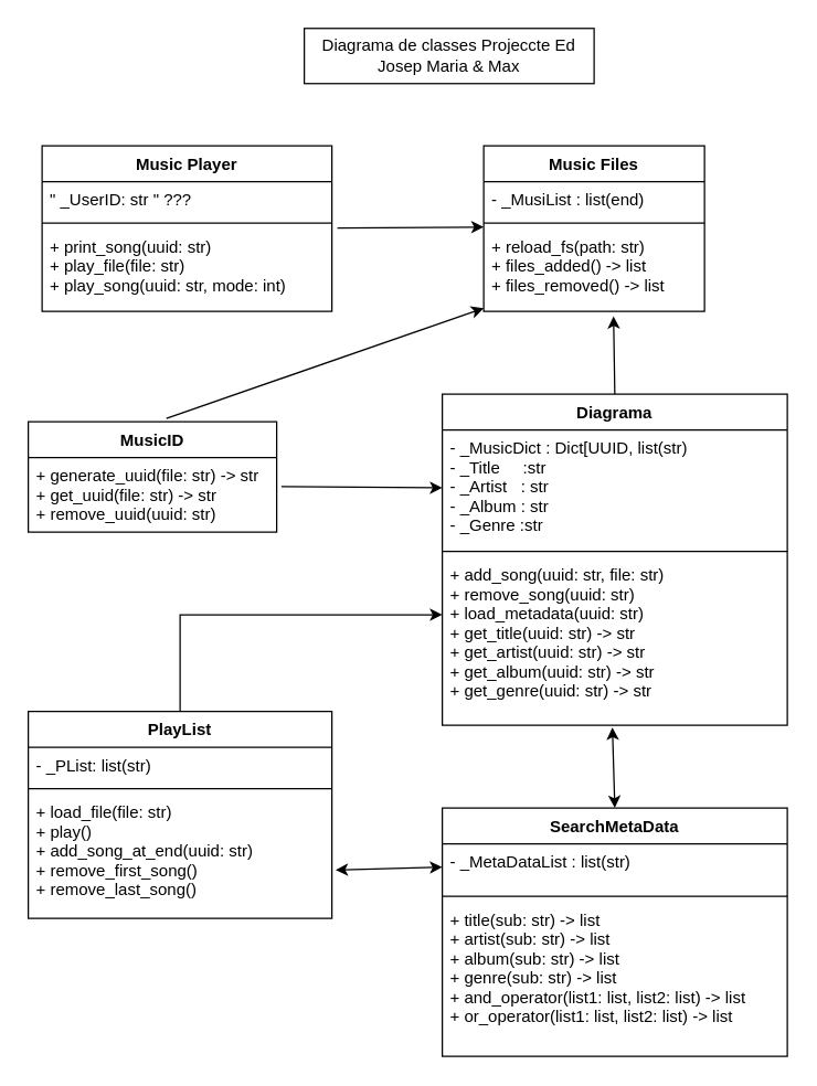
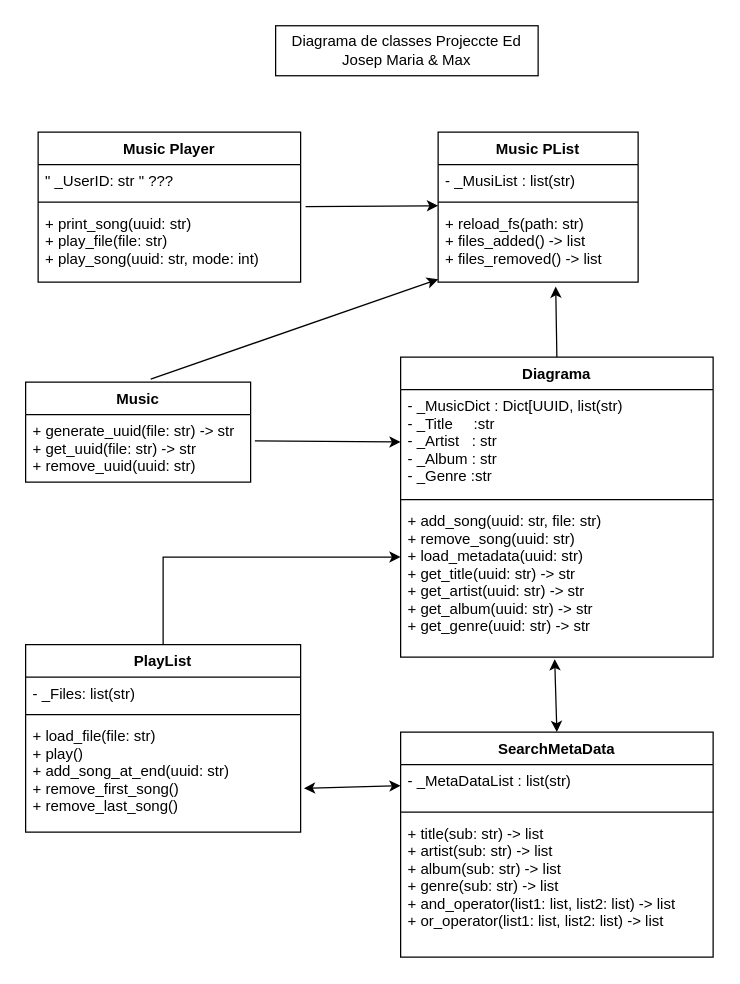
  <mxCell id="0" />
  <mxCell id="1" parent="0" />
  <mxCell id="2" value="Music Player" style="swimlane;fontStyle=1;align=center;verticalAlign=top;childLayout=stackLayout;horizontal=1;startSize=26;horizontalStack=0;resizeParent=1;resizeParentMax=0;resizeLast=0;collapsible=1;marginBottom=0;" vertex="1" parent="1"><mxGeometry x="30" y="105" width="210" height="120" as="geometry" /></mxCell>
  <mxCell id="3" value="&quot; _UserID: str &quot; ???" style="text;strokeColor=none;fillColor=none;align=left;verticalAlign=top;spacingLeft=4;spacingRight=4;overflow=hidden;rotatable=0;points=[[0,0.5],[1,0.5]];portConstraint=eastwest;" vertex="1" parent="2"><mxGeometry y="26" width="210" height="26" as="geometry" /></mxCell>
  <mxCell id="4" value="" style="line;strokeWidth=1;fillColor=none;align=left;verticalAlign=middle;spacingTop=-1;spacingLeft=3;spacingRight=3;rotatable=0;labelPosition=right;points=[];portConstraint=eastwest;" vertex="1" parent="2"><mxGeometry y="52" width="210" height="8" as="geometry" /></mxCell>
  <mxCell id="5" value="+ print_song(uuid: str) &#10;+ play_file(file: str)&#10;+ play_song(uuid: str, mode: int) " style="text;strokeColor=none;fillColor=none;align=left;verticalAlign=top;spacingLeft=4;spacingRight=4;overflow=hidden;rotatable=0;points=[[0,0.5],[1,0.5]];portConstraint=eastwest;" vertex="1" parent="2"><mxGeometry y="60" width="210" height="60" as="geometry" /></mxCell>
- <mxCell id="6" value="Music Files" style="swimlane;fontStyle=1;align=center;verticalAlign=top;childLayout=stackLayout;horizontal=1;startSize=26;horizontalStack=0;resizeParent=1;resizeParentMax=0;resizeLast=0;collapsible=1;marginBottom=0;" vertex="1" parent="1"><mxGeometry x="350" y="105" width="160" height="120" as="geometry" /></mxCell>
- <mxCell id="7" value="- _MusiList : list(end)" style="text;strokeColor=none;fillColor=none;align=left;verticalAlign=top;spacingLeft=4;spacingRight=4;overflow=hidden;rotatable=0;points=[[0,0.5],[1,0.5]];portConstraint=eastwest;" vertex="1" parent="6"><mxGeometry y="26" width="160" height="26" as="geometry" /></mxCell>
+ <mxCell id="6" value="Music PList" style="swimlane;fontStyle=1;align=center;verticalAlign=top;childLayout=stackLayout;horizontal=1;startSize=26;horizontalStack=0;resizeParent=1;resizeParentMax=0;resizeLast=0;collapsible=1;marginBottom=0;" vertex="1" parent="1"><mxGeometry x="350" y="105" width="160" height="120" as="geometry" /></mxCell>
+ <mxCell id="7" value="- _MusiList : list(str)" style="text;strokeColor=none;fillColor=none;align=left;verticalAlign=top;spacingLeft=4;spacingRight=4;overflow=hidden;rotatable=0;points=[[0,0.5],[1,0.5]];portConstraint=eastwest;" vertex="1" parent="6"><mxGeometry y="26" width="160" height="26" as="geometry" /></mxCell>
  <mxCell id="8" value="" style="line;strokeWidth=1;fillColor=none;align=left;verticalAlign=middle;spacingTop=-1;spacingLeft=3;spacingRight=3;rotatable=0;labelPosition=right;points=[];portConstraint=eastwest;" vertex="1" parent="6"><mxGeometry y="52" width="160" height="8" as="geometry" /></mxCell>
  <mxCell id="9" value="+ reload_fs(path: str) &#10;+ files_added() -&gt; list &#10;+ files_removed() -&gt; list" style="text;strokeColor=none;fillColor=none;align=left;verticalAlign=top;spacingLeft=4;spacingRight=4;overflow=hidden;rotatable=0;points=[[0,0.5],[1,0.5]];portConstraint=eastwest;" vertex="1" parent="6"><mxGeometry y="60" width="160" height="60" as="geometry" /></mxCell>
  <mxCell id="10" value="" style="endArrow=classic;html=1;rounded=0;entryX=0;entryY=-0.017;entryDx=0;entryDy=0;entryPerimeter=0;exitX=1.019;exitY=-0.006;exitDx=0;exitDy=0;exitPerimeter=0;" edge="1" parent="1" source="5" target="9"><mxGeometry width="50" height="50" relative="1" as="geometry"><mxPoint x="320" y="195" as="sourcePoint" /><mxPoint x="370" y="145" as="targetPoint" /></mxGeometry></mxCell>
  <mxCell id="11" value="Diagrama" style="swimlane;fontStyle=1;align=center;verticalAlign=top;childLayout=stackLayout;horizontal=1;startSize=26;horizontalStack=0;resizeParent=1;resizeParentMax=0;resizeLast=0;collapsible=1;marginBottom=0;" vertex="1" parent="1"><mxGeometry x="320" y="285" width="250" height="240" as="geometry" /></mxCell>
  <mxCell id="12" value="- _MusicDict : Dict[UUID, list(str)&#10;- _Title     :str&#10;- _Artist   : str&#10;- _Album : str&#10;- _Genre :str" style="text;strokeColor=none;fillColor=none;align=left;verticalAlign=top;spacingLeft=4;spacingRight=4;overflow=hidden;rotatable=0;points=[[0,0.5],[1,0.5]];portConstraint=eastwest;" vertex="1" parent="11"><mxGeometry y="26" width="250" height="84" as="geometry" /></mxCell>
  <mxCell id="13" value="" style="line;strokeWidth=1;fillColor=none;align=left;verticalAlign=middle;spacingTop=-1;spacingLeft=3;spacingRight=3;rotatable=0;labelPosition=right;points=[];portConstraint=eastwest;" vertex="1" parent="11"><mxGeometry y="110" width="250" height="8" as="geometry" /></mxCell>
  <mxCell id="14" value="+ add_song(uuid: str, file: str)&#10;+ remove_song(uuid: str)&#10;+ load_metadata(uuid: str)&#10;+ get_title(uuid: str) -&gt; str&#10;+ get_artist(uuid: str) -&gt; str&#10;+ get_album(uuid: str) -&gt; str&#10;+ get_genre(uuid: str) -&gt; str &#10;" style="text;strokeColor=none;fillColor=none;align=left;verticalAlign=top;spacingLeft=4;spacingRight=4;overflow=hidden;rotatable=0;points=[[0,0.5],[1,0.5]];portConstraint=eastwest;" vertex="1" parent="11"><mxGeometry y="118" width="250" height="122" as="geometry" /></mxCell>
- <mxCell id="15" value="MusicID" style="swimlane;fontStyle=1;align=center;verticalAlign=top;childLayout=stackLayout;horizontal=1;startSize=26;horizontalStack=0;resizeParent=1;resizeParentMax=0;resizeLast=0;collapsible=1;marginBottom=0;" vertex="1" parent="1"><mxGeometry x="20" y="305" width="180" height="80" as="geometry" /></mxCell>
+ <mxCell id="15" value="Music" style="swimlane;fontStyle=1;align=center;verticalAlign=top;childLayout=stackLayout;horizontal=1;startSize=26;horizontalStack=0;resizeParent=1;resizeParentMax=0;resizeLast=0;collapsible=1;marginBottom=0;" vertex="1" parent="1"><mxGeometry x="20" y="305" width="180" height="80" as="geometry" /></mxCell>
  <mxCell id="16" value="+ generate_uuid(file: str) -&gt; str&#10;+ get_uuid(file: str) -&gt; str&#10;+ remove_uuid(uuid: str)  " style="text;strokeColor=none;fillColor=none;align=left;verticalAlign=top;spacingLeft=4;spacingRight=4;overflow=hidden;rotatable=0;points=[[0,0.5],[1,0.5]];portConstraint=eastwest;" vertex="1" parent="15"><mxGeometry y="26" width="180" height="54" as="geometry" /></mxCell>
  <mxCell id="17" value="PlayList" style="swimlane;fontStyle=1;align=center;verticalAlign=top;childLayout=stackLayout;horizontal=1;startSize=26;horizontalStack=0;resizeParent=1;resizeParentMax=0;resizeLast=0;collapsible=1;marginBottom=0;" vertex="1" parent="1"><mxGeometry x="20" y="515" width="220" height="150" as="geometry" /></mxCell>
- <mxCell id="18" value="- _PList: list(str)" style="text;strokeColor=none;fillColor=none;align=left;verticalAlign=top;spacingLeft=4;spacingRight=4;overflow=hidden;rotatable=0;points=[[0,0.5],[1,0.5]];portConstraint=eastwest;" vertex="1" parent="17"><mxGeometry y="26" width="220" height="26" as="geometry" /></mxCell>
+ <mxCell id="18" value="- _Files: list(str)" style="text;strokeColor=none;fillColor=none;align=left;verticalAlign=top;spacingLeft=4;spacingRight=4;overflow=hidden;rotatable=0;points=[[0,0.5],[1,0.5]];portConstraint=eastwest;" vertex="1" parent="17"><mxGeometry y="26" width="220" height="26" as="geometry" /></mxCell>
  <mxCell id="19" value="" style="line;strokeWidth=1;fillColor=none;align=left;verticalAlign=middle;spacingTop=-1;spacingLeft=3;spacingRight=3;rotatable=0;labelPosition=right;points=[];portConstraint=eastwest;" vertex="1" parent="17"><mxGeometry y="52" width="220" height="8" as="geometry" /></mxCell>
  <mxCell id="20" value="+ load_file(file: str)&#10;+ play() &#10;+ add_song_at_end(uuid: str)&#10;+ remove_first_song()&#10;+ remove_last_song() &#10;" style="text;strokeColor=none;fillColor=none;align=left;verticalAlign=top;spacingLeft=4;spacingRight=4;overflow=hidden;rotatable=0;points=[[0,0.5],[1,0.5]];portConstraint=eastwest;" vertex="1" parent="17"><mxGeometry y="60" width="220" height="90" as="geometry" /></mxCell>
  <mxCell id="21" value="SearchMetaData" style="swimlane;fontStyle=1;align=center;verticalAlign=top;childLayout=stackLayout;horizontal=1;startSize=26;horizontalStack=0;resizeParent=1;resizeParentMax=0;resizeLast=0;collapsible=1;marginBottom=0;" vertex="1" parent="1"><mxGeometry x="320" y="585" width="250" height="180" as="geometry" /></mxCell>
  <mxCell id="22" value="- _MetaDataList : list(str)" style="text;strokeColor=none;fillColor=none;align=left;verticalAlign=top;spacingLeft=4;spacingRight=4;overflow=hidden;rotatable=0;points=[[0,0.5],[1,0.5]];portConstraint=eastwest;" vertex="1" parent="21"><mxGeometry y="26" width="250" height="34" as="geometry" /></mxCell>
  <mxCell id="23" value="" style="line;strokeWidth=1;fillColor=none;align=left;verticalAlign=middle;spacingTop=-1;spacingLeft=3;spacingRight=3;rotatable=0;labelPosition=right;points=[];portConstraint=eastwest;" vertex="1" parent="21"><mxGeometry y="60" width="250" height="8" as="geometry" /></mxCell>
  <mxCell id="24" value="+ title(sub: str) -&gt; list&#10;+ artist(sub: str) -&gt; list&#10;+ album(sub: str) -&gt; list&#10;+ genre(sub: str) -&gt; list&#10;+ and_operator(list1: list, list2: list) -&gt; list&#10;+ or_operator(list1: list, list2: list) -&gt; list &#10;" style="text;strokeColor=none;fillColor=none;align=left;verticalAlign=top;spacingLeft=4;spacingRight=4;overflow=hidden;rotatable=0;points=[[0,0.5],[1,0.5]];portConstraint=eastwest;" vertex="1" parent="21"><mxGeometry y="68" width="250" height="112" as="geometry" /></mxCell>
  <mxCell id="25" value="" style="endArrow=classic;html=1;rounded=0;exitX=0.556;exitY=-0.029;exitDx=0;exitDy=0;exitPerimeter=0;" edge="1" parent="1" source="15" target="9"><mxGeometry width="50" height="50" relative="1" as="geometry"><mxPoint x="270" y="195" as="sourcePoint" /><mxPoint x="320" y="145" as="targetPoint" /></mxGeometry></mxCell>
  <mxCell id="26" value="" style="endArrow=classic;html=1;rounded=0;exitX=1.019;exitY=0.389;exitDx=0;exitDy=0;exitPerimeter=0;entryX=0;entryY=0.5;entryDx=0;entryDy=0;" edge="1" parent="1" source="16" target="12"><mxGeometry width="50" height="50" relative="1" as="geometry"><mxPoint x="270" y="295" as="sourcePoint" /><mxPoint x="320" y="245" as="targetPoint" /></mxGeometry></mxCell>
  <mxCell id="27" value="" style="endArrow=classic;html=1;rounded=0;exitX=0.5;exitY=0;exitDx=0;exitDy=0;entryX=0.588;entryY=1.061;entryDx=0;entryDy=0;entryPerimeter=0;" edge="1" parent="1" source="11" target="9"><mxGeometry width="50" height="50" relative="1" as="geometry"><mxPoint x="270" y="295" as="sourcePoint" /><mxPoint x="320" y="245" as="targetPoint" /></mxGeometry></mxCell>
  <mxCell id="28" value="" style="endArrow=classic;html=1;rounded=0;exitX=0.5;exitY=0;exitDx=0;exitDy=0;" edge="1" parent="1" source="17"><mxGeometry width="50" height="50" relative="1" as="geometry"><mxPoint x="270" y="495" as="sourcePoint" /><mxPoint x="320" y="445" as="targetPoint" /><Array as="points"><mxPoint x="130" y="445" /></Array></mxGeometry></mxCell>
  <mxCell id="29" value="" style="endArrow=classic;startArrow=classic;html=1;rounded=0;exitX=0.5;exitY=0;exitDx=0;exitDy=0;entryX=0.493;entryY=1.014;entryDx=0;entryDy=0;entryPerimeter=0;" edge="1" parent="1" source="21" target="14"><mxGeometry width="50" height="50" relative="1" as="geometry"><mxPoint x="270" y="495" as="sourcePoint" /><mxPoint x="445" y="535" as="targetPoint" /></mxGeometry></mxCell>
  <mxCell id="30" value="" style="endArrow=classic;startArrow=classic;html=1;rounded=0;exitX=1.012;exitY=0.611;exitDx=0;exitDy=0;exitPerimeter=0;entryX=0;entryY=0.5;entryDx=0;entryDy=0;" edge="1" parent="1" source="20" target="22"><mxGeometry width="50" height="50" relative="1" as="geometry"><mxPoint x="270" y="695" as="sourcePoint" /><mxPoint x="320" y="645" as="targetPoint" /></mxGeometry></mxCell>
  <mxCell id="31" value="Diagrama de classes Projeccte Ed&lt;br&gt;Josep Maria &amp;amp; Max" style="rounded=0;whiteSpace=wrap;html=1;" vertex="1" parent="1"><mxGeometry x="220" y="20" width="210" height="40" as="geometry" /></mxCell>
